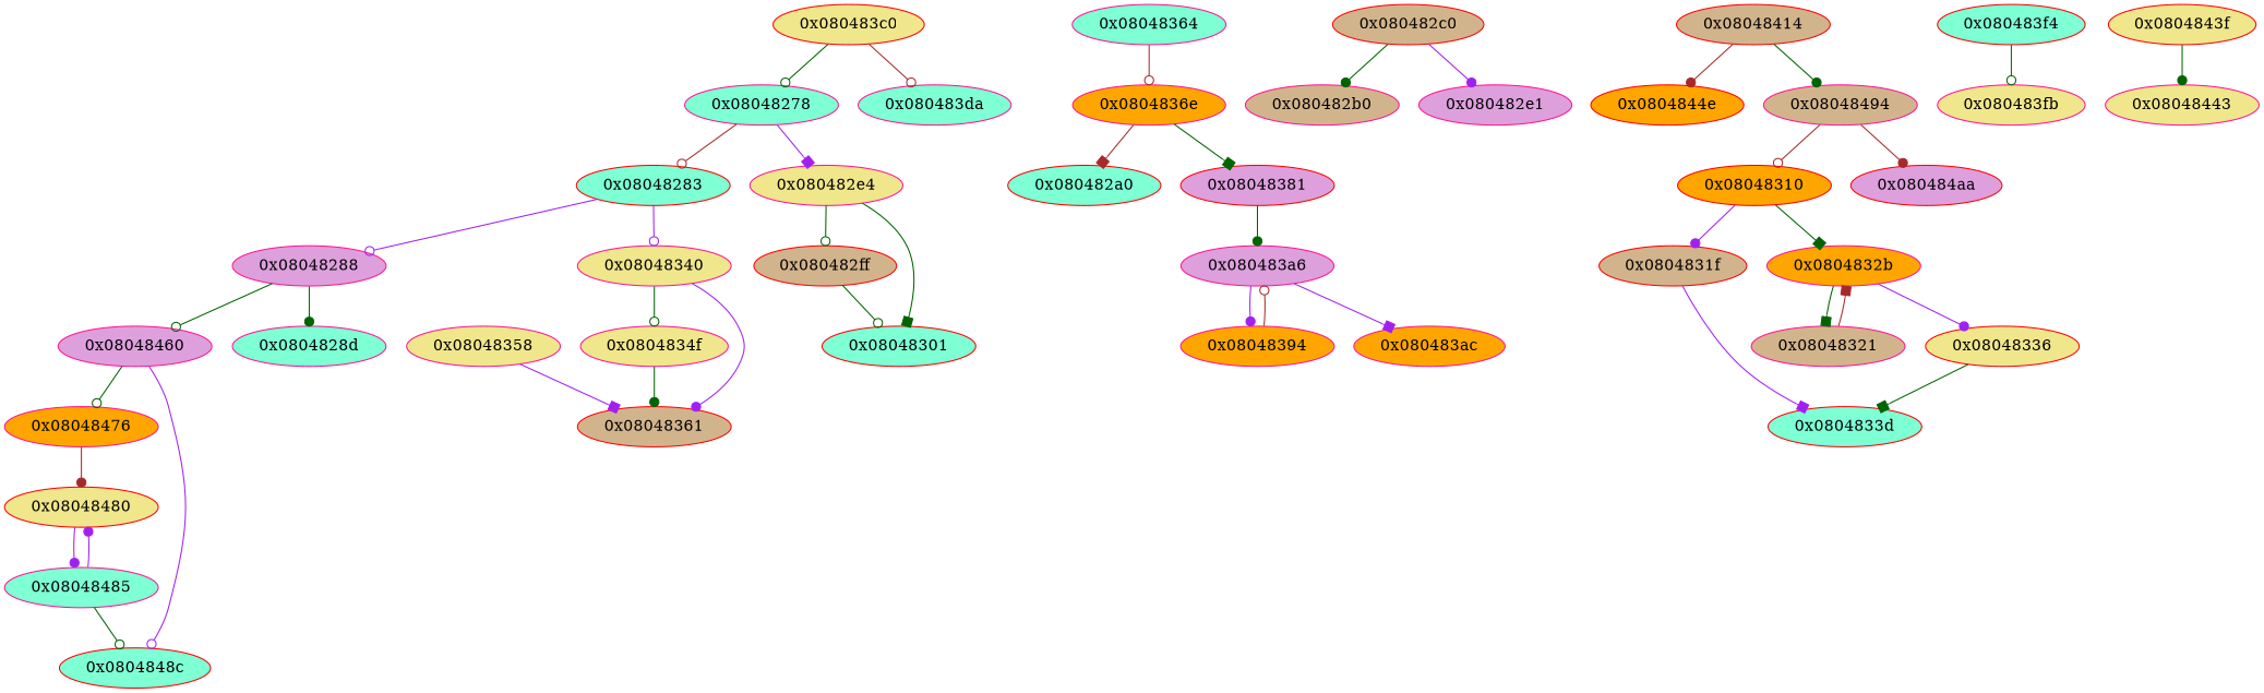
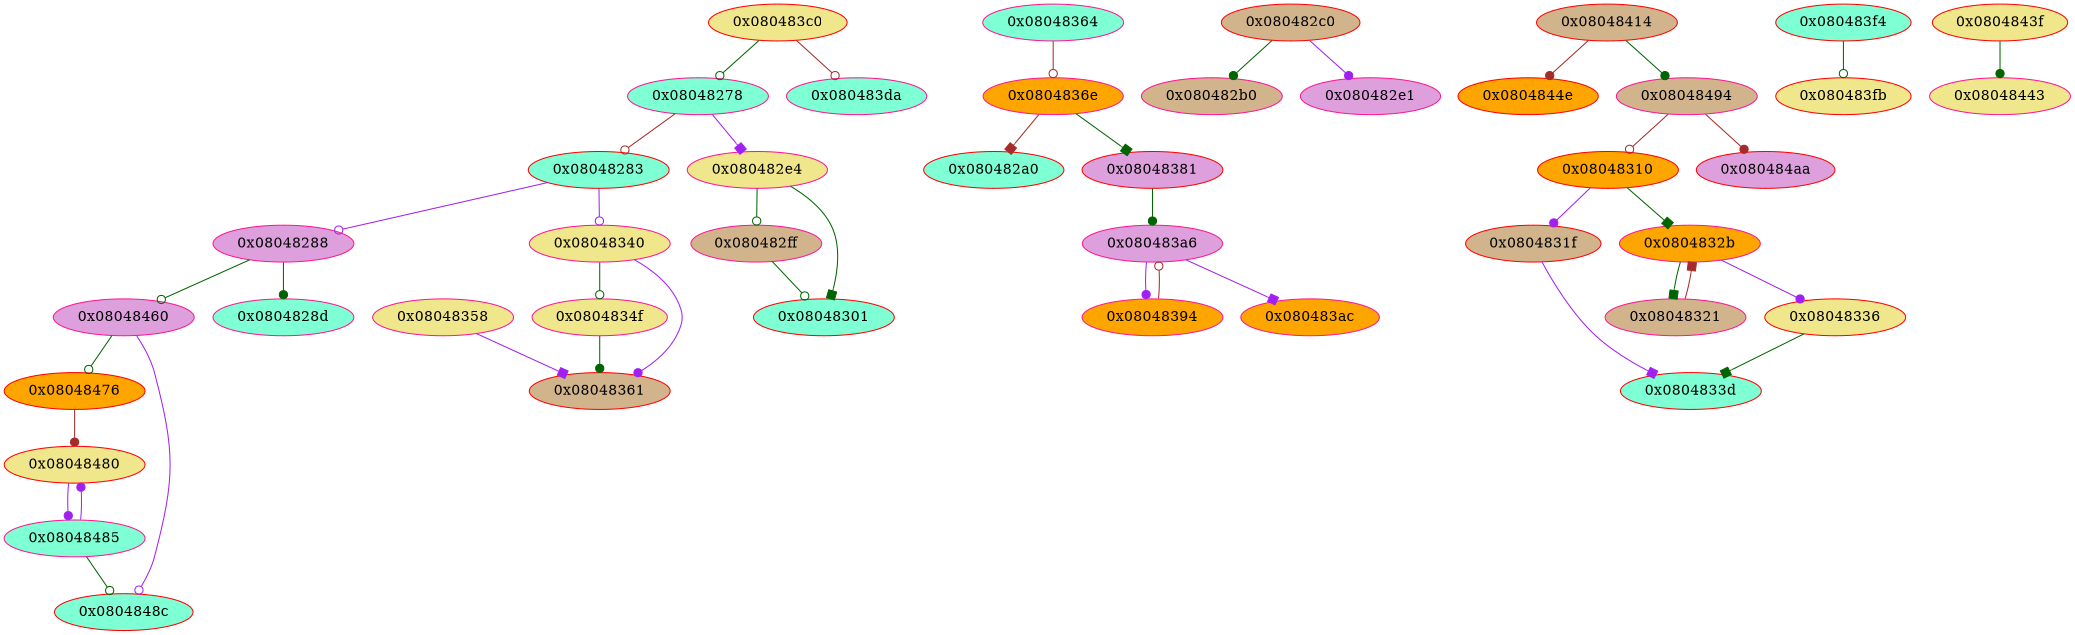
  digraph {
    node [color=deeppink fillcolor=aquamarine style=filled]
    edge [arrowhead=odot color=darkgreen]
    n1 [label="0x08048278"]
    n2 [color=red label="0x08048283"]
    n3 [fillcolor=khaki label="0x080482e4"]
    n4 [fillcolor=plum label="0x08048288"]
    n5 [fillcolor=khaki label="0x08048340"]
-   n6 [color=red fillcolor=tan label="0x080482ff"]
+   n6 [fillcolor=tan label="0x080482ff"]
    n7 [color=red label="0x08048301"]
    n8 [label="0x0804828d"]
    n9 [fillcolor=plum label="0x08048460"]
    n10 [fillcolor=khaki label="0x0804834f"]
    n11 [color=red fillcolor=tan label="0x08048361"]
-   n12 [fillcolor=orange label="0x08048476"]
+   n12 [color=red fillcolor=orange label="0x08048476"]
    n13 [color=red label="0x0804848c"]
    n14 [color=red label="0x080482a0"]
    n15 [fillcolor=tan label="0x080482b0"]
    n16 [color=red fillcolor=tan label="0x080482c0"]
    n17 [fillcolor=plum label="0x080482e1"]
    n18 [color=red fillcolor=orange label="0x08048310"]
    n19 [color=red fillcolor=tan label="0x0804831f"]
    n20 [fillcolor=orange label="0x0804832b"]
    n21 [color=red label="0x0804833d"]
    n22 [fillcolor=tan label="0x08048321"]
    n23 [color=red fillcolor=khaki label="0x08048336"]
    n24 [fillcolor=khaki label="0x08048358"]
    n25 [label="0x08048364"]
    n26 [fillcolor=orange label="0x0804836e"]
    n27 [color=red fillcolor=plum label="0x08048381"]
    n28 [fillcolor=plum label="0x080483a6"]
    n29 [fillcolor=orange label="0x08048394"]
    n30 [fillcolor=orange label="0x080483ac"]
    n31 [color=red fillcolor=khaki label="0x080483c0"]
    n32 [label="0x080483da"]
    n33 [color=red label="0x080483f4"]
-   n34 [fillcolor=khaki label="0x080483fb"]
+   n34 [color=red fillcolor=khaki label="0x080483fb"]
    n35 [color=red fillcolor=tan label="0x08048414"]
    n36 [color=red fillcolor=orange label="0x0804844e"]
    n37 [fillcolor=tan label="0x08048494"]
    n38 [color=red fillcolor=plum label="0x080484aa"]
    n39 [color=red fillcolor=khaki label="0x0804843f"]
    n40 [fillcolor=khaki label="0x08048443"]
    n41 [color=red fillcolor=khaki label="0x08048480"]
    n42 [label="0x08048485"]
    n1 -> n2 [color=brown]
    n1 -> n3 [arrowhead=box color=purple]
    n2 -> n4 [color=purple]
    n2 -> n5 [color=purple]
    n3 -> n6
    n3 -> n7 [arrowhead=box]
    n4 -> n8 [arrowhead=dot]
    n4 -> n9
    n5 -> n10
    n5 -> n11 [arrowhead=dot color=purple]
    n6 -> n7
    n9 -> n12
    n9 -> n13 [color=purple]
    n10 -> n11 [arrowhead=dot]
    n12 -> n41 [arrowhead=dot color=brown]
    n16 -> n15 [arrowhead=dot]
    n16 -> n17 [arrowhead=dot color=purple]
    n18 -> n19 [arrowhead=dot color=purple]
    n18 -> n20 [arrowhead=box]
    n19 -> n21 [arrowhead=box color=purple]
    n20 -> n22 [arrowhead=box]
    n20 -> n23 [arrowhead=dot color=purple]
    n22 -> n20 [arrowhead=box color=brown]
    n23 -> n21 [arrowhead=box]
    n24 -> n11 [arrowhead=box color=purple]
    n25 -> n26 [color=brown]
    n26 -> n14 [arrowhead=box color=brown]
    n26 -> n27 [arrowhead=box]
    n27 -> n28 [arrowhead=dot]
    n28 -> n29 [arrowhead=dot color=purple]
    n28 -> n30 [arrowhead=box color=purple]
    n29 -> n28 [color=brown]
    n31 -> n1
    n31 -> n32 [color=brown]
    n33 -> n34
    n35 -> n36 [arrowhead=dot color=brown]
    n35 -> n37 [arrowhead=dot]
    n37 -> n18 [color=brown]
    n37 -> n38 [arrowhead=dot color=brown]
    n39 -> n40 [arrowhead=dot]
    n41 -> n42 [arrowhead=dot color=purple]
    n42 -> n13
    n42 -> n41 [arrowhead=dot color=purple]
  }
